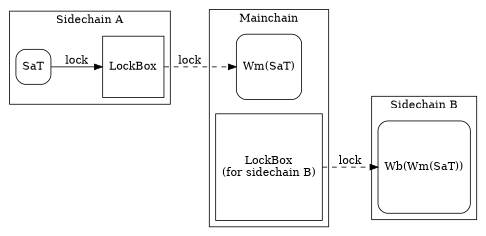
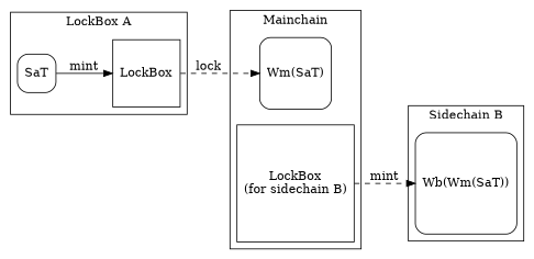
  digraph {
    rankdir=LR
    node [shape=square style=rounded]
    edge [style=dashed]
    n1 [label=SaT]
    n2 [label=LockBox style=""]
    n3 [label="Wm(SaT)"]
    n4 [label="LockBox\n(for sidechain B)" style=""]
    n5 [label="Wb(Wm(SaT))"]
    subgraph cluster_1 {
-     label="Sidechain A"
+     label="LockBox A"
      n1
      n2
    }
    subgraph cluster_2 {
      label=Mainchain
      n3
      n4
    }
    subgraph cluster_3 {
      label="Sidechain B"
      n5
    }
-   n1 -> n2 [label=lock style=""]
+   n1 -> n2 [label=mint style=""]
    n2 -> n3 [label=lock]
-   n4 -> n5 [label=lock]
+   n4 -> n5 [label=mint]
  }
